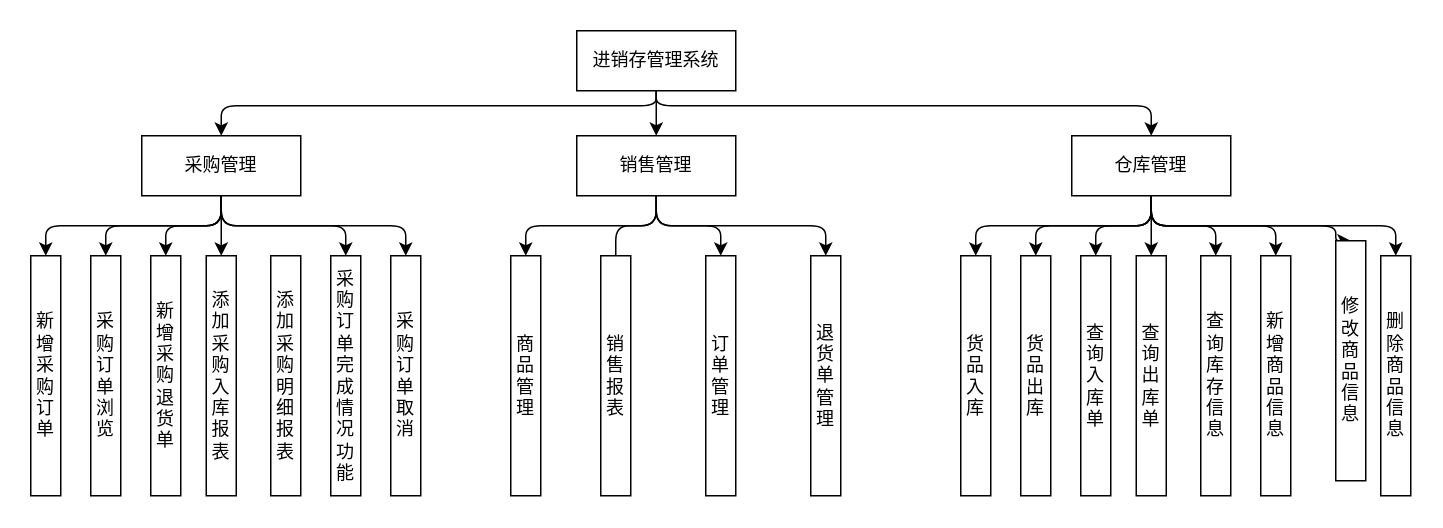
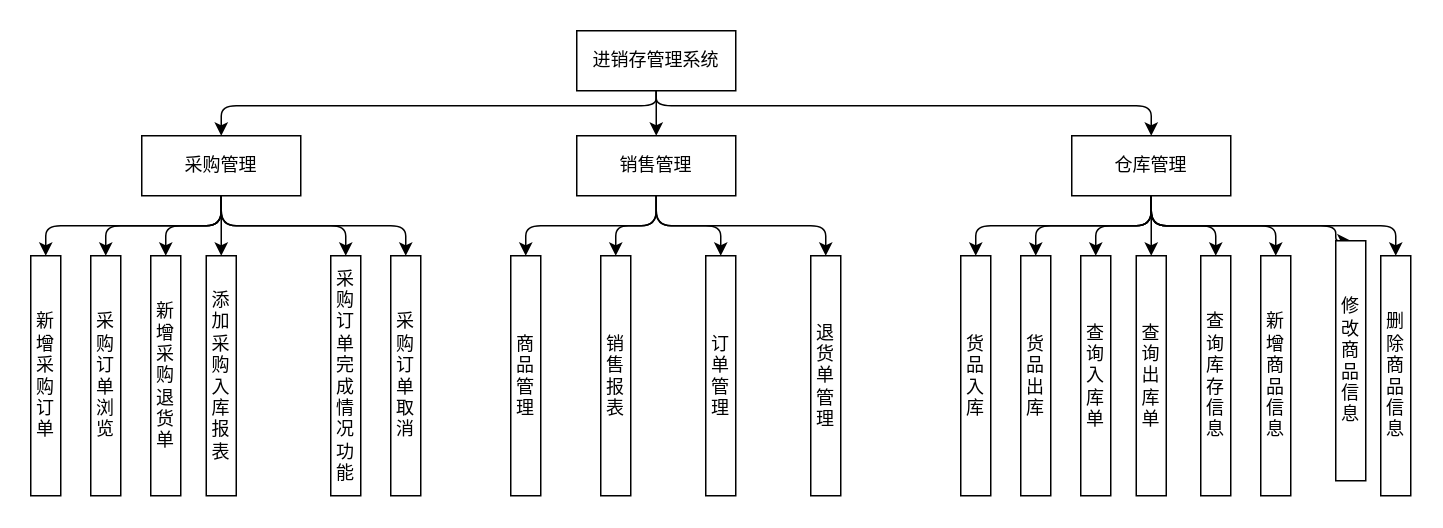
  <mxCell id="0" />
  <mxCell id="1" parent="0" />
  <mxCell id="2" style="edgeStyle=none;html=1;entryX=0.5;entryY=0;entryDx=0;entryDy=0;" edge="1" parent="1" source="5" target="19"><mxGeometry relative="1" as="geometry"><Array as="points" /></mxGeometry></mxCell>
  <mxCell id="3" style="edgeStyle=orthogonalEdgeStyle;html=1;entryX=0.5;entryY=0;entryDx=0;entryDy=0;exitX=0.5;exitY=1;exitDx=0;exitDy=0;" edge="1" parent="1" source="5" target="26"><mxGeometry relative="1" as="geometry"><Array as="points"><mxPoint x="437" y="70" /><mxPoint x="147" y="70" /></Array></mxGeometry></mxCell>
  <mxCell id="4" style="edgeStyle=orthogonalEdgeStyle;html=1;" edge="1" parent="1" source="5" target="14"><mxGeometry relative="1" as="geometry"><Array as="points"><mxPoint x="437" y="70" /><mxPoint x="767" y="70" /></Array></mxGeometry></mxCell>
  <mxCell id="5" value="进销存管理系统" style="whiteSpace=wrap;html=1;" vertex="1" parent="1"><mxGeometry x="384" y="20" width="106" height="40" as="geometry" /></mxCell>
  <mxCell id="6" style="edgeStyle=orthogonalEdgeStyle;html=1;entryX=0.5;entryY=0;entryDx=0;entryDy=0;" edge="1" parent="1" source="14" target="41"><mxGeometry relative="1" as="geometry" /></mxCell>
  <mxCell id="7" style="edgeStyle=orthogonalEdgeStyle;html=1;entryX=0.5;entryY=0;entryDx=0;entryDy=0;" edge="1" parent="1" source="14" target="44"><mxGeometry relative="1" as="geometry"><Array as="points"><mxPoint x="767" y="150" /><mxPoint x="650" y="150" /></Array></mxGeometry></mxCell>
  <mxCell id="8" style="edgeStyle=orthogonalEdgeStyle;html=1;entryX=0.5;entryY=0;entryDx=0;entryDy=0;" edge="1" parent="1" source="14" target="43"><mxGeometry relative="1" as="geometry"><Array as="points"><mxPoint x="767" y="150" /><mxPoint x="690" y="150" /></Array></mxGeometry></mxCell>
  <mxCell id="9" style="edgeStyle=orthogonalEdgeStyle;html=1;entryX=0.5;entryY=0;entryDx=0;entryDy=0;" edge="1" parent="1" source="14" target="42"><mxGeometry relative="1" as="geometry" /></mxCell>
  <mxCell id="10" style="edgeStyle=orthogonalEdgeStyle;html=1;entryX=0.5;entryY=0;entryDx=0;entryDy=0;" edge="1" parent="1" source="14" target="38"><mxGeometry relative="1" as="geometry"><Array as="points"><mxPoint x="767" y="150" /><mxPoint x="930" y="150" /></Array></mxGeometry></mxCell>
  <mxCell id="11" style="edgeStyle=orthogonalEdgeStyle;html=1;entryX=0.5;entryY=0;entryDx=0;entryDy=0;" edge="1" parent="1" source="14" target="39"><mxGeometry relative="1" as="geometry"><Array as="points"><mxPoint x="767" y="150" /><mxPoint x="890" y="150" /></Array></mxGeometry></mxCell>
  <mxCell id="12" style="edgeStyle=orthogonalEdgeStyle;html=1;entryX=0.5;entryY=0;entryDx=0;entryDy=0;" edge="1" parent="1" source="14" target="40"><mxGeometry relative="1" as="geometry"><Array as="points"><mxPoint x="767" y="150" /><mxPoint x="850" y="150" /></Array></mxGeometry></mxCell>
  <mxCell id="13" style="edgeStyle=orthogonalEdgeStyle;html=1;entryX=0.5;entryY=0;entryDx=0;entryDy=0;" edge="1" parent="1" source="14" target="45"><mxGeometry relative="1" as="geometry" /></mxCell>
  <mxCell id="14" value="仓库管理" style="whiteSpace=wrap;html=1;" vertex="1" parent="1"><mxGeometry x="714" y="90" width="106" height="40" as="geometry" /></mxCell>
  <mxCell id="15" style="edgeStyle=orthogonalEdgeStyle;html=1;entryX=0.5;entryY=0;entryDx=0;entryDy=0;" edge="1" parent="1" source="19" target="34"><mxGeometry relative="1" as="geometry"><Array as="points"><mxPoint x="437" y="150" /><mxPoint x="350" y="150" /></Array></mxGeometry></mxCell>
- <mxCell id="16" style="edgeStyle=orthogonalEdgeStyle;html=1;entryX=0.5;entryY=0;entryDx=0;entryDy=0;endArrow=none;" edge="1" parent="1" source="19" target="37"><mxGeometry relative="1" as="geometry" /></mxCell>
+ <mxCell id="16" style="edgeStyle=orthogonalEdgeStyle;html=1;entryX=0.5;entryY=0;entryDx=0;entryDy=0;" edge="1" parent="1" source="19" target="37"><mxGeometry relative="1" as="geometry" /></mxCell>
  <mxCell id="17" style="edgeStyle=orthogonalEdgeStyle;html=1;entryX=0.5;entryY=0;entryDx=0;entryDy=0;" edge="1" parent="1" source="19" target="36"><mxGeometry relative="1" as="geometry" /></mxCell>
  <mxCell id="18" style="edgeStyle=orthogonalEdgeStyle;html=1;entryX=0.5;entryY=0;entryDx=0;entryDy=0;" edge="1" parent="1" source="19" target="35"><mxGeometry relative="1" as="geometry"><Array as="points"><mxPoint x="437" y="150" /><mxPoint x="550" y="150" /></Array></mxGeometry></mxCell>
  <mxCell id="19" value="销售管理" style="whiteSpace=wrap;html=1;" vertex="1" parent="1"><mxGeometry x="384" y="90" width="106" height="40" as="geometry" /></mxCell>
  <mxCell id="20" style="html=1;entryX=0.5;entryY=0;entryDx=0;entryDy=0;edgeStyle=orthogonalEdgeStyle;" edge="1" parent="1" source="26" target="32"><mxGeometry relative="1" as="geometry" /></mxCell>
  <mxCell id="21" style="edgeStyle=orthogonalEdgeStyle;html=1;entryX=0.5;entryY=0;entryDx=0;entryDy=0;" edge="1" parent="1" source="26" target="33"><mxGeometry relative="1" as="geometry"><Array as="points"><mxPoint x="147" y="150" /><mxPoint x="70" y="150" /></Array></mxGeometry></mxCell>
  <mxCell id="22" style="edgeStyle=orthogonalEdgeStyle;html=1;entryX=0.5;entryY=0;entryDx=0;entryDy=0;" edge="1" parent="1" source="26" target="27"><mxGeometry relative="1" as="geometry"><Array as="points"><mxPoint x="147" y="150" /><mxPoint x="30" y="150" /></Array></mxGeometry></mxCell>
  <mxCell id="23" style="edgeStyle=orthogonalEdgeStyle;html=1;entryX=0.5;entryY=0;entryDx=0;entryDy=0;" edge="1" parent="1" source="26" target="31"><mxGeometry relative="1" as="geometry" /></mxCell>
  <mxCell id="24" style="edgeStyle=orthogonalEdgeStyle;html=1;entryX=0.5;entryY=0;entryDx=0;entryDy=0;" edge="1" parent="1" source="26" target="29"><mxGeometry relative="1" as="geometry"><Array as="points"><mxPoint x="147" y="150" /><mxPoint x="230" y="150" /></Array></mxGeometry></mxCell>
  <mxCell id="25" style="edgeStyle=orthogonalEdgeStyle;html=1;entryX=0.5;entryY=0;entryDx=0;entryDy=0;" edge="1" parent="1" source="26" target="28"><mxGeometry relative="1" as="geometry"><Array as="points"><mxPoint x="147" y="150" /><mxPoint x="270" y="150" /></Array></mxGeometry></mxCell>
  <mxCell id="26" value="采购管理" style="whiteSpace=wrap;html=1;" vertex="1" parent="1"><mxGeometry x="94" y="90" width="106" height="40" as="geometry" /></mxCell>
  <mxCell id="27" value="新增采购订单" style="whiteSpace=wrap;html=1;" vertex="1" parent="1"><mxGeometry x="20" y="170" width="20" height="160" as="geometry" /></mxCell>
  <mxCell id="28" value="采购订单取消" style="whiteSpace=wrap;html=1;" vertex="1" parent="1"><mxGeometry x="260" y="170" width="20" height="160" as="geometry" /></mxCell>
  <mxCell id="29" value="采购订单完成情况功能" style="whiteSpace=wrap;html=1;" vertex="1" parent="1"><mxGeometry x="220" y="170" width="20" height="160" as="geometry" /></mxCell>
- <mxCell id="30" value="添加采购明细报表" style="whiteSpace=wrap;html=1;" vertex="1" parent="1"><mxGeometry x="180" y="170" width="20" height="160" as="geometry" /></mxCell>
  <mxCell id="31" value="添加采购入库报表" style="whiteSpace=wrap;html=1;" vertex="1" parent="1"><mxGeometry x="137" y="170" width="20" height="160" as="geometry" /></mxCell>
  <mxCell id="32" value="新增采购退货单" style="whiteSpace=wrap;html=1;" vertex="1" parent="1"><mxGeometry x="100" y="170" width="20" height="160" as="geometry" /></mxCell>
  <mxCell id="33" value="采购订单浏览" style="whiteSpace=wrap;html=1;" vertex="1" parent="1"><mxGeometry x="60" y="170" width="20" height="160" as="geometry" /></mxCell>
  <mxCell id="34" value="商品管理" style="whiteSpace=wrap;html=1;" vertex="1" parent="1"><mxGeometry x="340" y="170" width="20" height="160" as="geometry" /></mxCell>
  <mxCell id="35" value="退货单管理" style="whiteSpace=wrap;html=1;" vertex="1" parent="1"><mxGeometry x="540" y="170" width="20" height="160" as="geometry" /></mxCell>
  <mxCell id="36" value="订单管理" style="whiteSpace=wrap;html=1;" vertex="1" parent="1"><mxGeometry x="470" y="170" width="20" height="160" as="geometry" /></mxCell>
  <mxCell id="37" value="销售报表" style="whiteSpace=wrap;html=1;" vertex="1" parent="1"><mxGeometry x="400" y="170" width="20" height="160" as="geometry" /></mxCell>
  <mxCell id="38" value="删除商品信息" style="whiteSpace=wrap;html=1;" vertex="1" parent="1"><mxGeometry x="920" y="170" width="20" height="160" as="geometry" /></mxCell>
  <mxCell id="39" value="修改商品信息" style="whiteSpace=wrap;html=1;" vertex="1" parent="1"><mxGeometry x="890" y="160" width="20" height="160" as="geometry" /></mxCell>
  <mxCell id="40" value="新增商品信息" style="whiteSpace=wrap;html=1;" vertex="1" parent="1"><mxGeometry x="840" y="170" width="20" height="160" as="geometry" /></mxCell>
  <mxCell id="41" value="查询出库单" style="whiteSpace=wrap;html=1;" vertex="1" parent="1"><mxGeometry x="757" y="170" width="20" height="160" as="geometry" /></mxCell>
  <mxCell id="42" value="查询入库单" style="whiteSpace=wrap;html=1;" vertex="1" parent="1"><mxGeometry x="720" y="170" width="20" height="160" as="geometry" /></mxCell>
  <mxCell id="43" value="货品出库" style="whiteSpace=wrap;html=1;" vertex="1" parent="1"><mxGeometry x="680" y="170" width="20" height="160" as="geometry" /></mxCell>
  <mxCell id="44" value="货品入库" style="whiteSpace=wrap;html=1;" vertex="1" parent="1"><mxGeometry x="640" y="170" width="20" height="160" as="geometry" /></mxCell>
  <mxCell id="45" value="查询库存信息" style="whiteSpace=wrap;html=1;" vertex="1" parent="1"><mxGeometry x="800" y="170" width="20" height="160" as="geometry" /></mxCell>
